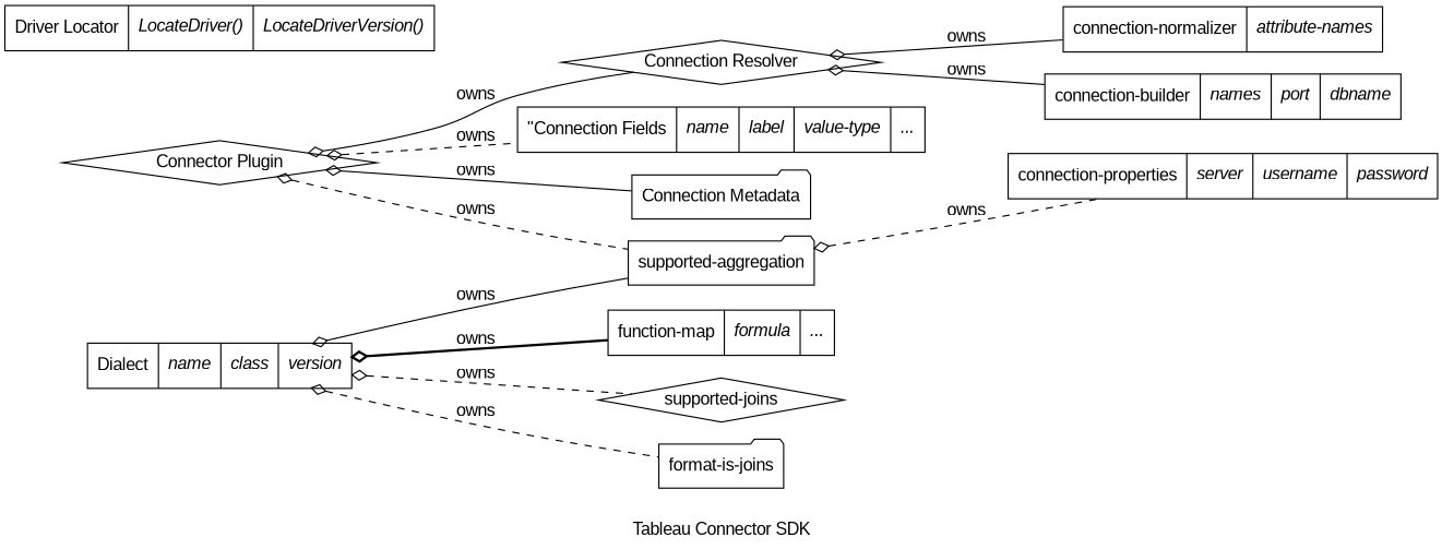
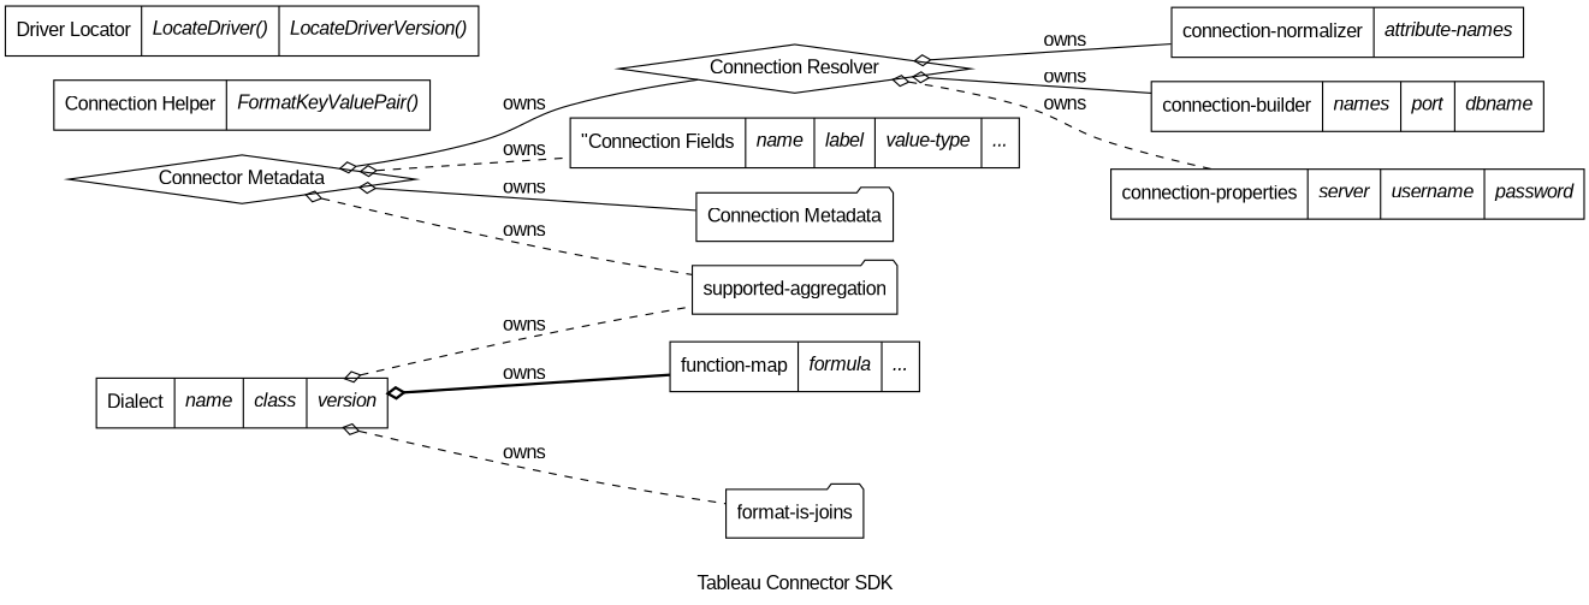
  digraph {
    compound=true
    fontname="Liberation Sans"
    label="Tableau Connector SDK"
    rankdir=LR
    node [fontname="Liberation Sans" shape=record]
    edge [arrowtail=ediamond color=black dir=back fontname="Liberation Sans" style=dashed]
    n1 [label=<{connection-builder|<i>names</i>|<i>port</i>|<i>dbname</i>}>]
    "Connection Resolver" [shape=diamond]
    n3 [label=<{connection-properties|<i>server</i>|<i>username</i>|<i>password</i>}>]
    n4 [label=<{connection-normalizer|<i>attribute-names</i>}>]
-   "Connector Plugin" [shape=diamond]
+   "Connector Plugin" [shape=diamond label="Connector Metadata"]
    n6 [label=<{"Connection Fields|<i>name</i>|<i>label</i>|<i>value-type</i>|<i>...</i>}>]
    "Connection Metadata" [shape=folder]
    "supported-aggregation" [shape=folder]
    n9 [label=<{Dialect|<i>name</i>|<i>class</i>|<i>version</i>}>]
    n10 [label=<{function-map|<i>formula</i>|<i>...</i>}>]
-   "supported-joins" [shape=diamond]
    n12 [label="format-is-joins" shape=folder]
+   n13 [label=<{Connection Helper|<i>FormatKeyValuePair()</i>}>]
    n14 [label=<{Driver Locator|<i>LocateDriver()</i>|<i>LocateDriverVersion()</i>}>]
    "Connection Resolver" -> n1 [label=owns style=solid]
-   "supported-aggregation" -> n3 [label=owns]
+   "Connection Resolver" -> n3 [label=owns]
    "Connection Resolver" -> n4 [label=owns style=solid]
    "Connector Plugin" -> "Connection Resolver" [label=owns style=solid]
    "Connector Plugin" -> n6 [label=owns]
    "Connector Plugin" -> "Connection Metadata" [label=owns style=solid]
    "Connector Plugin" -> "supported-aggregation" [label=owns]
-   n9 -> "supported-aggregation" [label=owns style=solid]
+   n9 -> "supported-aggregation" [label=owns]
    n9 -> n10 [label=owns style=bold]
-   n9 -> "supported-joins" [label=owns]
    n9 -> n12 [label=owns]
  }
